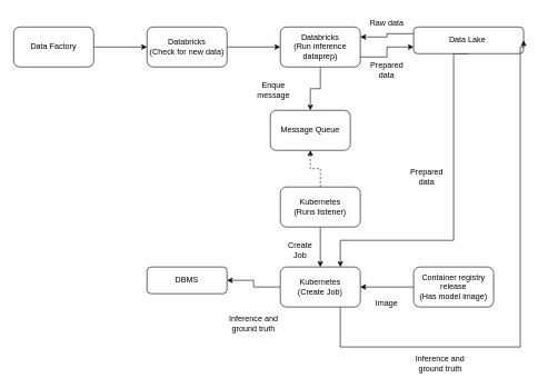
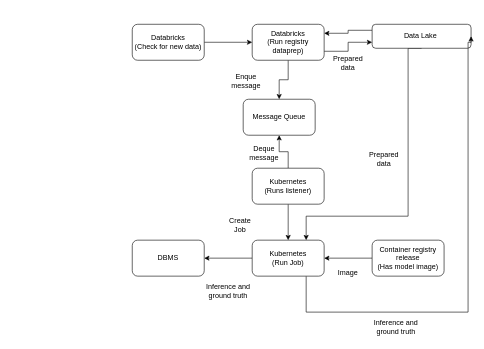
  <mxCell id="0" />
  <mxCell id="1" parent="0" />
- <mxCell id="2" style="edgeStyle=orthogonalEdgeStyle;rounded=0;orthogonalLoop=1;jettySize=auto;html=1;exitX=1;exitY=0.5;exitDx=0;exitDy=0;entryX=0;entryY=0.5;entryDx=0;entryDy=0;" parent="1" source="3" target="5" edge="1"><mxGeometry relative="1" as="geometry" /></mxCell>
- <mxCell id="3" value="Data Factory" style="rounded=1;whiteSpace=wrap;html=1;" parent="1" vertex="1"><mxGeometry x="20" y="40" width="120" height="60" as="geometry" /></mxCell>
  <mxCell id="4" style="edgeStyle=orthogonalEdgeStyle;rounded=0;orthogonalLoop=1;jettySize=auto;html=1;exitX=1;exitY=0.5;exitDx=0;exitDy=0;entryX=0;entryY=0.5;entryDx=0;entryDy=0;" parent="1" source="5" target="8" edge="1"><mxGeometry relative="1" as="geometry" /></mxCell>
  <mxCell id="5" value="Databricks&lt;br&gt;(Check for new data)" style="rounded=1;whiteSpace=wrap;html=1;" parent="1" vertex="1"><mxGeometry x="220" y="40" width="120" height="60" as="geometry" /></mxCell>
  <mxCell id="6" style="edgeStyle=orthogonalEdgeStyle;rounded=0;orthogonalLoop=1;jettySize=auto;html=1;exitX=1;exitY=0.75;exitDx=0;exitDy=0;entryX=0;entryY=0.75;entryDx=0;entryDy=0;" parent="1" source="8" target="11" edge="1"><mxGeometry relative="1" as="geometry" /></mxCell>
  <mxCell id="7" style="edgeStyle=orthogonalEdgeStyle;rounded=0;orthogonalLoop=1;jettySize=auto;html=1;exitX=0.5;exitY=1;exitDx=0;exitDy=0;entryX=0.5;entryY=0;entryDx=0;entryDy=0;" parent="1" source="8" target="24" edge="1"><mxGeometry relative="1" as="geometry" /></mxCell>
- <mxCell id="8" value="Databricks&lt;br&gt;(Run inference &lt;br&gt;dataprep)" style="rounded=1;whiteSpace=wrap;html=1;" parent="1" vertex="1"><mxGeometry x="420" y="40" width="120" height="60" as="geometry" /></mxCell>
+ <mxCell id="8" value="Databricks&lt;br&gt;(Run registry &lt;br&gt;dataprep)" style="rounded=1;whiteSpace=wrap;html=1;" parent="1" vertex="1"><mxGeometry x="420" y="40" width="120" height="60" as="geometry" /></mxCell>
  <mxCell id="9" style="edgeStyle=orthogonalEdgeStyle;rounded=0;orthogonalLoop=1;jettySize=auto;html=1;exitX=0;exitY=0.25;exitDx=0;exitDy=0;entryX=1;entryY=0.25;entryDx=0;entryDy=0;" parent="1" source="11" target="8" edge="1"><mxGeometry relative="1" as="geometry" /></mxCell>
  <mxCell id="10" style="edgeStyle=orthogonalEdgeStyle;rounded=0;orthogonalLoop=1;jettySize=auto;html=1;exitX=0.5;exitY=1;exitDx=0;exitDy=0;entryX=0.75;entryY=0;entryDx=0;entryDy=0;" parent="1" source="11" target="14" edge="1"><mxGeometry relative="1" as="geometry"><Array as="points"><mxPoint x="680" y="360" /><mxPoint x="510" y="360" /></Array></mxGeometry></mxCell>
  <mxCell id="11" value="Data Lake&amp;nbsp;" style="rounded=1;whiteSpace=wrap;html=1;" parent="1" vertex="1"><mxGeometry x="620" y="40" width="165" height="40" as="geometry" /></mxCell>
  <mxCell id="12" style="edgeStyle=orthogonalEdgeStyle;rounded=0;orthogonalLoop=1;jettySize=auto;html=1;exitX=0;exitY=0.5;exitDx=0;exitDy=0;entryX=1;entryY=0.5;entryDx=0;entryDy=0;" parent="1" source="14" target="17" edge="1"><mxGeometry relative="1" as="geometry" /></mxCell>
  <mxCell id="13" style="edgeStyle=orthogonalEdgeStyle;rounded=0;orthogonalLoop=1;jettySize=auto;html=1;exitX=0.75;exitY=1;exitDx=0;exitDy=0;entryX=1;entryY=0.5;entryDx=0;entryDy=0;" parent="1" source="14" target="11" edge="1"><mxGeometry relative="1" as="geometry"><Array as="points"><mxPoint x="510" y="520" /><mxPoint x="780" y="520" /><mxPoint x="780" y="70" /></Array></mxGeometry></mxCell>
- <mxCell id="14" value="Kubernetes&lt;br&gt;(Create Job)" style="rounded=1;whiteSpace=wrap;html=1;" parent="1" vertex="1"><mxGeometry x="420" y="400" width="120" height="60" as="geometry" /></mxCell>
+ <mxCell id="14" value="Kubernetes&lt;br&gt;(Run Job)" style="rounded=1;whiteSpace=wrap;html=1;" parent="1" vertex="1"><mxGeometry x="420" y="400" width="120" height="60" as="geometry" /></mxCell>
  <mxCell id="15" style="edgeStyle=orthogonalEdgeStyle;rounded=0;orthogonalLoop=1;jettySize=auto;html=1;exitX=0;exitY=0.5;exitDx=0;exitDy=0;entryX=1;entryY=0.5;entryDx=0;entryDy=0;" parent="1" source="16" target="14" edge="1"><mxGeometry relative="1" as="geometry" /></mxCell>
  <mxCell id="16" value="Container registry release&lt;br&gt;(Has model image)" style="rounded=1;whiteSpace=wrap;html=1;" parent="1" vertex="1"><mxGeometry x="620" y="400" width="120" height="60" as="geometry" /></mxCell>
- <mxCell id="17" value="DBMS&lt;br&gt;" style="rounded=1;whiteSpace=wrap;html=1;" parent="1" vertex="1"><mxGeometry x="220" y="400" width="120" height="40" as="geometry" /></mxCell>
+ <mxCell id="17" value="DBMS&lt;br&gt;" style="rounded=1;whiteSpace=wrap;html=1;" parent="1" vertex="1"><mxGeometry x="220" y="400" width="120" height="60" as="geometry" /></mxCell>
  <mxCell id="18" value="Prepared data" style="text;html=1;strokeColor=none;fillColor=none;align=center;verticalAlign=middle;whiteSpace=wrap;rounded=0;" parent="1" vertex="1"><mxGeometry x="610" y="250" width="60" height="30" as="geometry" /></mxCell>
  <mxCell id="19" value="Image" style="text;html=1;strokeColor=none;fillColor=none;align=center;verticalAlign=middle;whiteSpace=wrap;rounded=0;" parent="1" vertex="1"><mxGeometry x="550" y="440" width="60" height="30" as="geometry" /></mxCell>
- <mxCell id="20" value="Raw data" style="text;html=1;strokeColor=none;fillColor=none;align=center;verticalAlign=middle;whiteSpace=wrap;rounded=0;" parent="1" vertex="1"><mxGeometry x="550" y="20" width="60" height="30" as="geometry" /></mxCell>
  <mxCell id="21" value="Prepared data" style="text;html=1;strokeColor=none;fillColor=none;align=center;verticalAlign=middle;whiteSpace=wrap;rounded=0;" parent="1" vertex="1"><mxGeometry x="550" y="90" width="60" height="30" as="geometry" /></mxCell>
  <mxCell id="22" value="Inference and ground truth&lt;br&gt;" style="text;html=1;strokeColor=none;fillColor=none;align=center;verticalAlign=middle;whiteSpace=wrap;rounded=0;" parent="1" vertex="1"><mxGeometry x="330" y="470" width="100" height="30" as="geometry" /></mxCell>
  <mxCell id="23" value="Inference and ground truth&lt;br&gt;" style="text;html=1;strokeColor=none;fillColor=none;align=center;verticalAlign=middle;whiteSpace=wrap;rounded=0;" parent="1" vertex="1"><mxGeometry x="610" y="530" width="100" height="30" as="geometry" /></mxCell>
  <mxCell id="24" value="Message Queue" style="rounded=1;whiteSpace=wrap;html=1;" parent="1" vertex="1"><mxGeometry x="405" y="165" width="120" height="60" as="geometry" /></mxCell>
- <mxCell id="26" value="Create Job" style="text;html=1;strokeColor=none;fillColor=none;align=center;verticalAlign=middle;whiteSpace=wrap;rounded=0;" parent="1" vertex="1"><mxGeometry x="420" y="360" width="60" height="30" as="geometry" /></mxCell>
- <mxCell id="27" style="edgeStyle=orthogonalEdgeStyle;rounded=0;orthogonalLoop=1;jettySize=auto;html=1;exitX=0.5;exitY=0;exitDx=0;exitDy=0;entryX=0.5;entryY=1;entryDx=0;entryDy=0;dashed=1;" parent="1" source="29" target="24" edge="1"><mxGeometry relative="1" as="geometry" /></mxCell>
+ <mxCell id="25" value="Deque message" style="text;html=1;strokeColor=none;fillColor=none;align=center;verticalAlign=middle;whiteSpace=wrap;rounded=0;" parent="1" vertex="1"><mxGeometry x="410" y="240" width="60" height="30" as="geometry" /></mxCell>
+ <mxCell id="26" value="Create Job" style="text;html=1;strokeColor=none;fillColor=none;align=center;verticalAlign=middle;whiteSpace=wrap;rounded=0;" parent="1" vertex="1"><mxGeometry x="370" y="360" width="60" height="30" as="geometry" /></mxCell>
+ <mxCell id="27" style="edgeStyle=orthogonalEdgeStyle;rounded=0;orthogonalLoop=1;jettySize=auto;html=1;exitX=0.5;exitY=0;exitDx=0;exitDy=0;entryX=0.5;entryY=1;entryDx=0;entryDy=0;" parent="1" source="29" target="24" edge="1"><mxGeometry relative="1" as="geometry" /></mxCell>
  <mxCell id="28" style="edgeStyle=orthogonalEdgeStyle;rounded=0;orthogonalLoop=1;jettySize=auto;html=1;exitX=0.5;exitY=1;exitDx=0;exitDy=0;entryX=0.5;entryY=0;entryDx=0;entryDy=0;" parent="1" source="29" target="14" edge="1"><mxGeometry relative="1" as="geometry" /></mxCell>
  <mxCell id="29" value="Kubernetes &lt;br&gt;(Runs listener)" style="rounded=1;whiteSpace=wrap;html=1;" parent="1" vertex="1"><mxGeometry x="420" y="280" width="120" height="60" as="geometry" /></mxCell>
  <mxCell id="30" value="Enque message" style="text;html=1;strokeColor=none;fillColor=none;align=center;verticalAlign=middle;whiteSpace=wrap;rounded=0;" parent="1" vertex="1"><mxGeometry x="380" y="120" width="60" height="30" as="geometry" /></mxCell>
